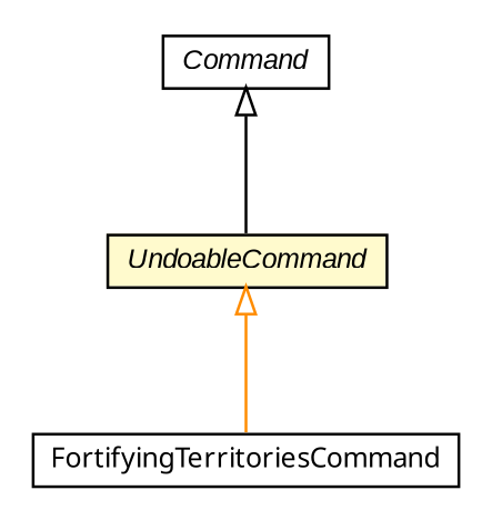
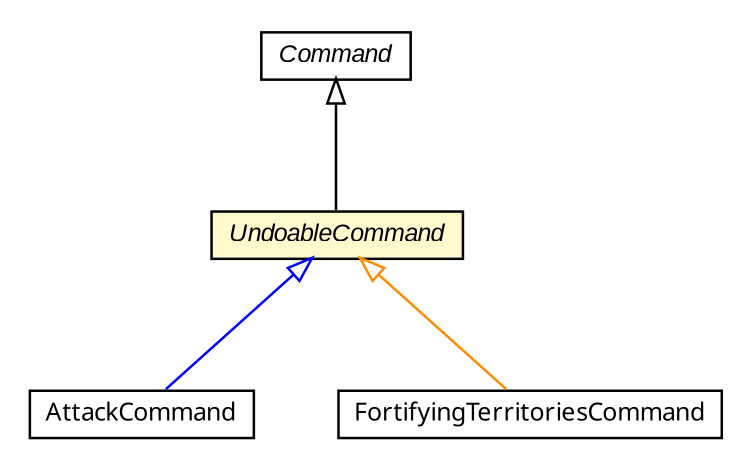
  digraph {
    fontname="Noto Sans"
    nodesep=0.25
    ranksep=0.5
    node [fontcolor=black fontname="Noto Sans" fontsize=10.0 shape=plaintext]
    edge [arrowtail=empty dir=back fontname="Noto Sans" fontsize=10 headport=p labelfontname=arial labelfontsize=10 tailport=p]
+   n1 [label=<<table title="AttackCommand" border="0" cellborder="1" cellspacing="0" cellpadding="2" port="p" href="./AttackCommand.html"> 		<tr><td><table border="0" cellspacing="0" cellpadding="1"> <tr><td align="center" balign="center"> AttackCommand </td></tr> 		</table></td></tr> 		</table>>]
    n2 [label=<<table title="Command" border="0" cellborder="1" cellspacing="0" cellpadding="2" port="p" href="./Command.html"> 		<tr><td><table border="0" cellspacing="0" cellpadding="1"> <tr><td align="center" balign="center"><font face="arial italic"> Command </font></td></tr> 		</table></td></tr> 		</table>>]
    n3 [label=<<table title="UndoableCommand" border="0" cellborder="1" cellspacing="0" cellpadding="2" port="p" bgcolor="lemonChiffon" href="./UndoableCommand.html"> 		<tr><td><table border="0" cellspacing="0" cellpadding="1"> <tr><td align="center" balign="center"><font face="arial italic"> UndoableCommand </font></td></tr> 		</table></td></tr> 		</table>>]
    n4 [label=<<table title="FortifyingTerritoriesCommand" border="0" cellborder="1" cellspacing="0" cellpadding="2" port="p" href="./FortifyingTerritoriesCommand.html"> 		<tr><td><table border="0" cellspacing="0" cellpadding="1"> <tr><td align="center" balign="center"> FortifyingTerritoriesCommand </td></tr> 		</table></td></tr> 		</table>>]
    n2 -> n3 [color=black]
+   n3 -> n1 [color=blue]
    n3 -> n4 [color=darkorange]
  }
